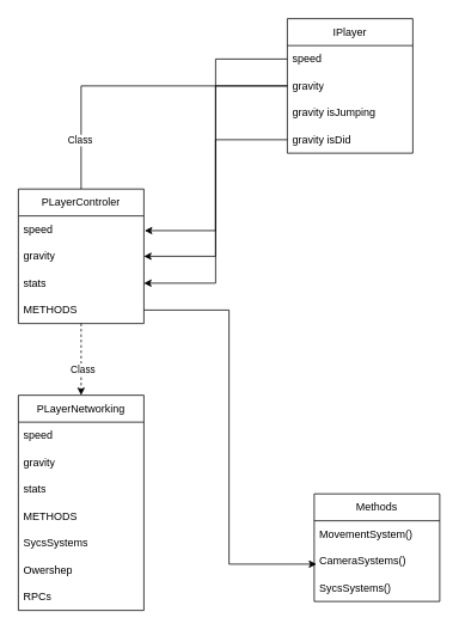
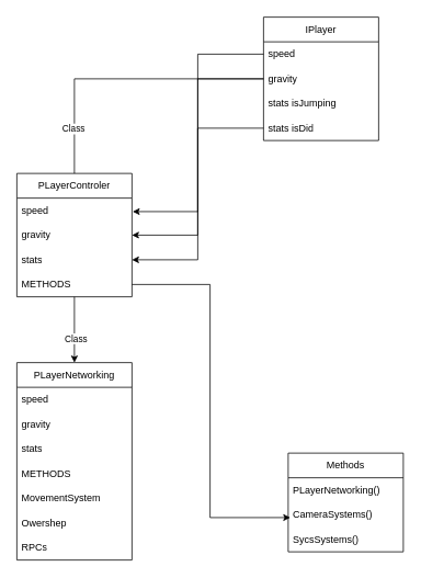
  <mxCell id="0" />
  <mxCell id="1" parent="0" />
  <mxCell id="2" value="IPlayer" style="swimlane;fontStyle=0;childLayout=stackLayout;horizontal=1;startSize=30;horizontalStack=0;resizeParent=1;resizeParentMax=0;resizeLast=0;collapsible=1;marginBottom=0;whiteSpace=wrap;html=1;" vertex="1" parent="1"><mxGeometry x="320" y="20" width="140" height="150" as="geometry" /></mxCell>
  <mxCell id="3" value="speed" style="text;strokeColor=none;fillColor=none;align=left;verticalAlign=middle;spacingLeft=4;spacingRight=4;overflow=hidden;points=[[0,0.5],[1,0.5]];portConstraint=eastwest;rotatable=0;whiteSpace=wrap;html=1;" vertex="1" parent="2"><mxGeometry y="30" width="140" height="30" as="geometry" /></mxCell>
  <mxCell id="4" value="gravity" style="text;strokeColor=none;fillColor=none;align=left;verticalAlign=middle;spacingLeft=4;spacingRight=4;overflow=hidden;points=[[0,0.5],[1,0.5]];portConstraint=eastwest;rotatable=0;whiteSpace=wrap;html=1;" vertex="1" parent="2"><mxGeometry y="60" width="140" height="30" as="geometry" /></mxCell>
- <mxCell id="5" value="gravity isJumping" style="text;strokeColor=none;fillColor=none;align=left;verticalAlign=middle;spacingLeft=4;spacingRight=4;overflow=hidden;points=[[0,0.5],[1,0.5]];portConstraint=eastwest;rotatable=0;whiteSpace=wrap;html=1;" vertex="1" parent="2"><mxGeometry y="90" width="140" height="30" as="geometry" /></mxCell>
- <mxCell id="6" value="gravity isDid" style="text;strokeColor=none;fillColor=none;align=left;verticalAlign=middle;spacingLeft=4;spacingRight=4;overflow=hidden;points=[[0,0.5],[1,0.5]];portConstraint=eastwest;rotatable=0;whiteSpace=wrap;html=1;" vertex="1" parent="2"><mxGeometry y="120" width="140" height="30" as="geometry" /></mxCell>
- <mxCell id="7" value="" style="edgeStyle=orthogonalEdgeStyle;rounded=0;orthogonalLoop=1;jettySize=auto;html=1;dashed=1;" edge="1" parent="1" source="9" target="23"><mxGeometry relative="1" as="geometry" /></mxCell>
+ <mxCell id="5" value="stats isJumping" style="text;strokeColor=none;fillColor=none;align=left;verticalAlign=middle;spacingLeft=4;spacingRight=4;overflow=hidden;points=[[0,0.5],[1,0.5]];portConstraint=eastwest;rotatable=0;whiteSpace=wrap;html=1;" vertex="1" parent="2"><mxGeometry y="90" width="140" height="30" as="geometry" /></mxCell>
+ <mxCell id="6" value="stats isDid" style="text;strokeColor=none;fillColor=none;align=left;verticalAlign=middle;spacingLeft=4;spacingRight=4;overflow=hidden;points=[[0,0.5],[1,0.5]];portConstraint=eastwest;rotatable=0;whiteSpace=wrap;html=1;" vertex="1" parent="2"><mxGeometry y="120" width="140" height="30" as="geometry" /></mxCell>
+ <mxCell id="7" value="" style="edgeStyle=orthogonalEdgeStyle;rounded=0;orthogonalLoop=1;jettySize=auto;html=1;" edge="1" parent="1" source="9" target="23"><mxGeometry relative="1" as="geometry" /></mxCell>
  <mxCell id="8" value="Class" style="edgeLabel;html=1;align=center;verticalAlign=middle;resizable=0;points=[];" vertex="1" connectable="0" parent="7"><mxGeometry x="0.245" y="1" relative="1" as="geometry"><mxPoint as="offset" /></mxGeometry></mxCell>
  <mxCell id="9" value="PLayerControler" style="swimlane;fontStyle=0;childLayout=stackLayout;horizontal=1;startSize=30;horizontalStack=0;resizeParent=1;resizeParentMax=0;resizeLast=0;collapsible=1;marginBottom=0;whiteSpace=wrap;html=1;" vertex="1" parent="1"><mxGeometry x="20" y="210" width="140" height="150" as="geometry" /></mxCell>
  <mxCell id="10" value="speed" style="text;strokeColor=none;fillColor=none;align=left;verticalAlign=middle;spacingLeft=4;spacingRight=4;overflow=hidden;points=[[0,0.5],[1,0.5]];portConstraint=eastwest;rotatable=0;whiteSpace=wrap;html=1;" vertex="1" parent="9"><mxGeometry y="30" width="140" height="30" as="geometry" /></mxCell>
  <mxCell id="11" value="gravity" style="text;strokeColor=none;fillColor=none;align=left;verticalAlign=middle;spacingLeft=4;spacingRight=4;overflow=hidden;points=[[0,0.5],[1,0.5]];portConstraint=eastwest;rotatable=0;whiteSpace=wrap;html=1;" vertex="1" parent="9"><mxGeometry y="60" width="140" height="30" as="geometry" /></mxCell>
  <mxCell id="12" value="stats" style="text;strokeColor=none;fillColor=none;align=left;verticalAlign=middle;spacingLeft=4;spacingRight=4;overflow=hidden;points=[[0,0.5],[1,0.5]];portConstraint=eastwest;rotatable=0;whiteSpace=wrap;html=1;" vertex="1" parent="9"><mxGeometry y="90" width="140" height="30" as="geometry" /></mxCell>
  <mxCell id="13" value="METHODS" style="text;strokeColor=none;fillColor=none;align=left;verticalAlign=middle;spacingLeft=4;spacingRight=4;overflow=hidden;points=[[0,0.5],[1,0.5]];portConstraint=eastwest;rotatable=0;whiteSpace=wrap;html=1;" vertex="1" parent="9"><mxGeometry y="120" width="140" height="30" as="geometry" /></mxCell>
  <mxCell id="14" style="edgeStyle=orthogonalEdgeStyle;rounded=0;orthogonalLoop=1;jettySize=auto;html=1;endArrow=none;" edge="1" parent="1" source="2" target="9"><mxGeometry relative="1" as="geometry"><mxPoint x="170" as="targetPoint" y="200" /></mxGeometry></mxCell>
  <mxCell id="15" value="Class" style="edgeLabel;html=1;align=center;verticalAlign=middle;resizable=0;points=[];" vertex="1" connectable="0" parent="14"><mxGeometry x="0.679" y="-2" relative="1" as="geometry"><mxPoint as="offset" /></mxGeometry></mxCell>
  <mxCell id="16" style="edgeStyle=orthogonalEdgeStyle;rounded=0;orthogonalLoop=1;jettySize=auto;html=1;entryX=1.006;entryY=0.547;entryDx=0;entryDy=0;entryPerimeter=0;" edge="1" parent="1" source="3" target="10"><mxGeometry relative="1" as="geometry" /></mxCell>
  <mxCell id="17" style="edgeStyle=orthogonalEdgeStyle;rounded=0;orthogonalLoop=1;jettySize=auto;html=1;" edge="1" parent="1" source="4" target="11"><mxGeometry relative="1" as="geometry" /></mxCell>
  <mxCell id="18" style="edgeStyle=orthogonalEdgeStyle;rounded=0;orthogonalLoop=1;jettySize=auto;html=1;" edge="1" parent="1" source="6" target="12"><mxGeometry relative="1" as="geometry" /></mxCell>
  <mxCell id="19" value="Methods" style="swimlane;fontStyle=0;childLayout=stackLayout;horizontal=1;startSize=30;horizontalStack=0;resizeParent=1;resizeParentMax=0;resizeLast=0;collapsible=1;marginBottom=0;whiteSpace=wrap;html=1;" vertex="1" parent="1"><mxGeometry x="350" y="550" width="140" height="120" as="geometry" /></mxCell>
- <mxCell id="20" value="MovementSystem()" style="text;strokeColor=none;fillColor=none;align=left;verticalAlign=middle;spacingLeft=4;spacingRight=4;overflow=hidden;points=[[0,0.5],[1,0.5]];portConstraint=eastwest;rotatable=0;whiteSpace=wrap;html=1;" vertex="1" parent="19"><mxGeometry y="30" width="140" height="30" as="geometry" /></mxCell>
+ <mxCell id="20" value="PLayerNetworking()" style="text;strokeColor=none;fillColor=none;align=left;verticalAlign=middle;spacingLeft=4;spacingRight=4;overflow=hidden;points=[[0,0.5],[1,0.5]];portConstraint=eastwest;rotatable=0;whiteSpace=wrap;html=1;" vertex="1" parent="19"><mxGeometry y="30" width="140" height="30" as="geometry" /></mxCell>
  <mxCell id="21" value="CameraSystems()" style="text;strokeColor=none;fillColor=none;align=left;verticalAlign=middle;spacingLeft=4;spacingRight=4;overflow=hidden;points=[[0,0.5],[1,0.5]];portConstraint=eastwest;rotatable=0;whiteSpace=wrap;html=1;" vertex="1" parent="19"><mxGeometry y="60" width="140" height="30" as="geometry" /></mxCell>
  <mxCell id="22" value="SycsSystems()" style="text;strokeColor=none;fillColor=none;align=left;verticalAlign=middle;spacingLeft=4;spacingRight=4;overflow=hidden;points=[[0,0.5],[1,0.5]];portConstraint=eastwest;rotatable=0;whiteSpace=wrap;html=1;" vertex="1" parent="19"><mxGeometry y="90" width="140" height="30" as="geometry" /></mxCell>
  <mxCell id="23" value="PLayerNetworking" style="swimlane;fontStyle=0;childLayout=stackLayout;horizontal=1;startSize=30;horizontalStack=0;resizeParent=1;resizeParentMax=0;resizeLast=0;collapsible=1;marginBottom=0;whiteSpace=wrap;html=1;" vertex="1" parent="1"><mxGeometry x="20" y="440" width="140" height="240" as="geometry" /></mxCell>
  <mxCell id="24" value="speed" style="text;strokeColor=none;fillColor=none;align=left;verticalAlign=middle;spacingLeft=4;spacingRight=4;overflow=hidden;points=[[0,0.5],[1,0.5]];portConstraint=eastwest;rotatable=0;whiteSpace=wrap;html=1;" vertex="1" parent="23"><mxGeometry y="30" width="140" height="30" as="geometry" /></mxCell>
  <mxCell id="25" value="gravity" style="text;strokeColor=none;fillColor=none;align=left;verticalAlign=middle;spacingLeft=4;spacingRight=4;overflow=hidden;points=[[0,0.5],[1,0.5]];portConstraint=eastwest;rotatable=0;whiteSpace=wrap;html=1;" vertex="1" parent="23"><mxGeometry y="60" width="140" height="30" as="geometry" /></mxCell>
  <mxCell id="26" value="stats" style="text;strokeColor=none;fillColor=none;align=left;verticalAlign=middle;spacingLeft=4;spacingRight=4;overflow=hidden;points=[[0,0.5],[1,0.5]];portConstraint=eastwest;rotatable=0;whiteSpace=wrap;html=1;" vertex="1" parent="23"><mxGeometry y="90" width="140" height="30" as="geometry" /></mxCell>
  <mxCell id="27" value="METHODS" style="text;strokeColor=none;fillColor=none;align=left;verticalAlign=middle;spacingLeft=4;spacingRight=4;overflow=hidden;points=[[0,0.5],[1,0.5]];portConstraint=eastwest;rotatable=0;whiteSpace=wrap;html=1;" vertex="1" parent="23"><mxGeometry y="120" width="140" height="30" as="geometry" /></mxCell>
- <mxCell id="28" value="SycsSystems" style="text;strokeColor=none;fillColor=none;align=left;verticalAlign=middle;spacingLeft=4;spacingRight=4;overflow=hidden;points=[[0,0.5],[1,0.5]];portConstraint=eastwest;rotatable=0;whiteSpace=wrap;html=1;" vertex="1" parent="23"><mxGeometry y="150" width="140" height="30" as="geometry" /></mxCell>
+ <mxCell id="28" value="MovementSystem" style="text;strokeColor=none;fillColor=none;align=left;verticalAlign=middle;spacingLeft=4;spacingRight=4;overflow=hidden;points=[[0,0.5],[1,0.5]];portConstraint=eastwest;rotatable=0;whiteSpace=wrap;html=1;" vertex="1" parent="23"><mxGeometry y="150" width="140" height="30" as="geometry" /></mxCell>
  <mxCell id="29" value="Owershep" style="text;strokeColor=none;fillColor=none;align=left;verticalAlign=middle;spacingLeft=4;spacingRight=4;overflow=hidden;points=[[0,0.5],[1,0.5]];portConstraint=eastwest;rotatable=0;whiteSpace=wrap;html=1;" vertex="1" parent="23"><mxGeometry y="180" width="140" height="30" as="geometry" /></mxCell>
  <mxCell id="30" value="RPCs" style="text;strokeColor=none;fillColor=none;align=left;verticalAlign=middle;spacingLeft=4;spacingRight=4;overflow=hidden;points=[[0,0.5],[1,0.5]];portConstraint=eastwest;rotatable=0;whiteSpace=wrap;html=1;" vertex="1" parent="23"><mxGeometry y="210" width="140" height="30" as="geometry" /></mxCell>
  <mxCell id="31" style="edgeStyle=orthogonalEdgeStyle;rounded=0;orthogonalLoop=1;jettySize=auto;html=1;entryX=0.018;entryY=0.613;entryDx=0;entryDy=0;entryPerimeter=0;" edge="1" parent="1" source="13" target="21"><mxGeometry relative="1" as="geometry" /></mxCell>
